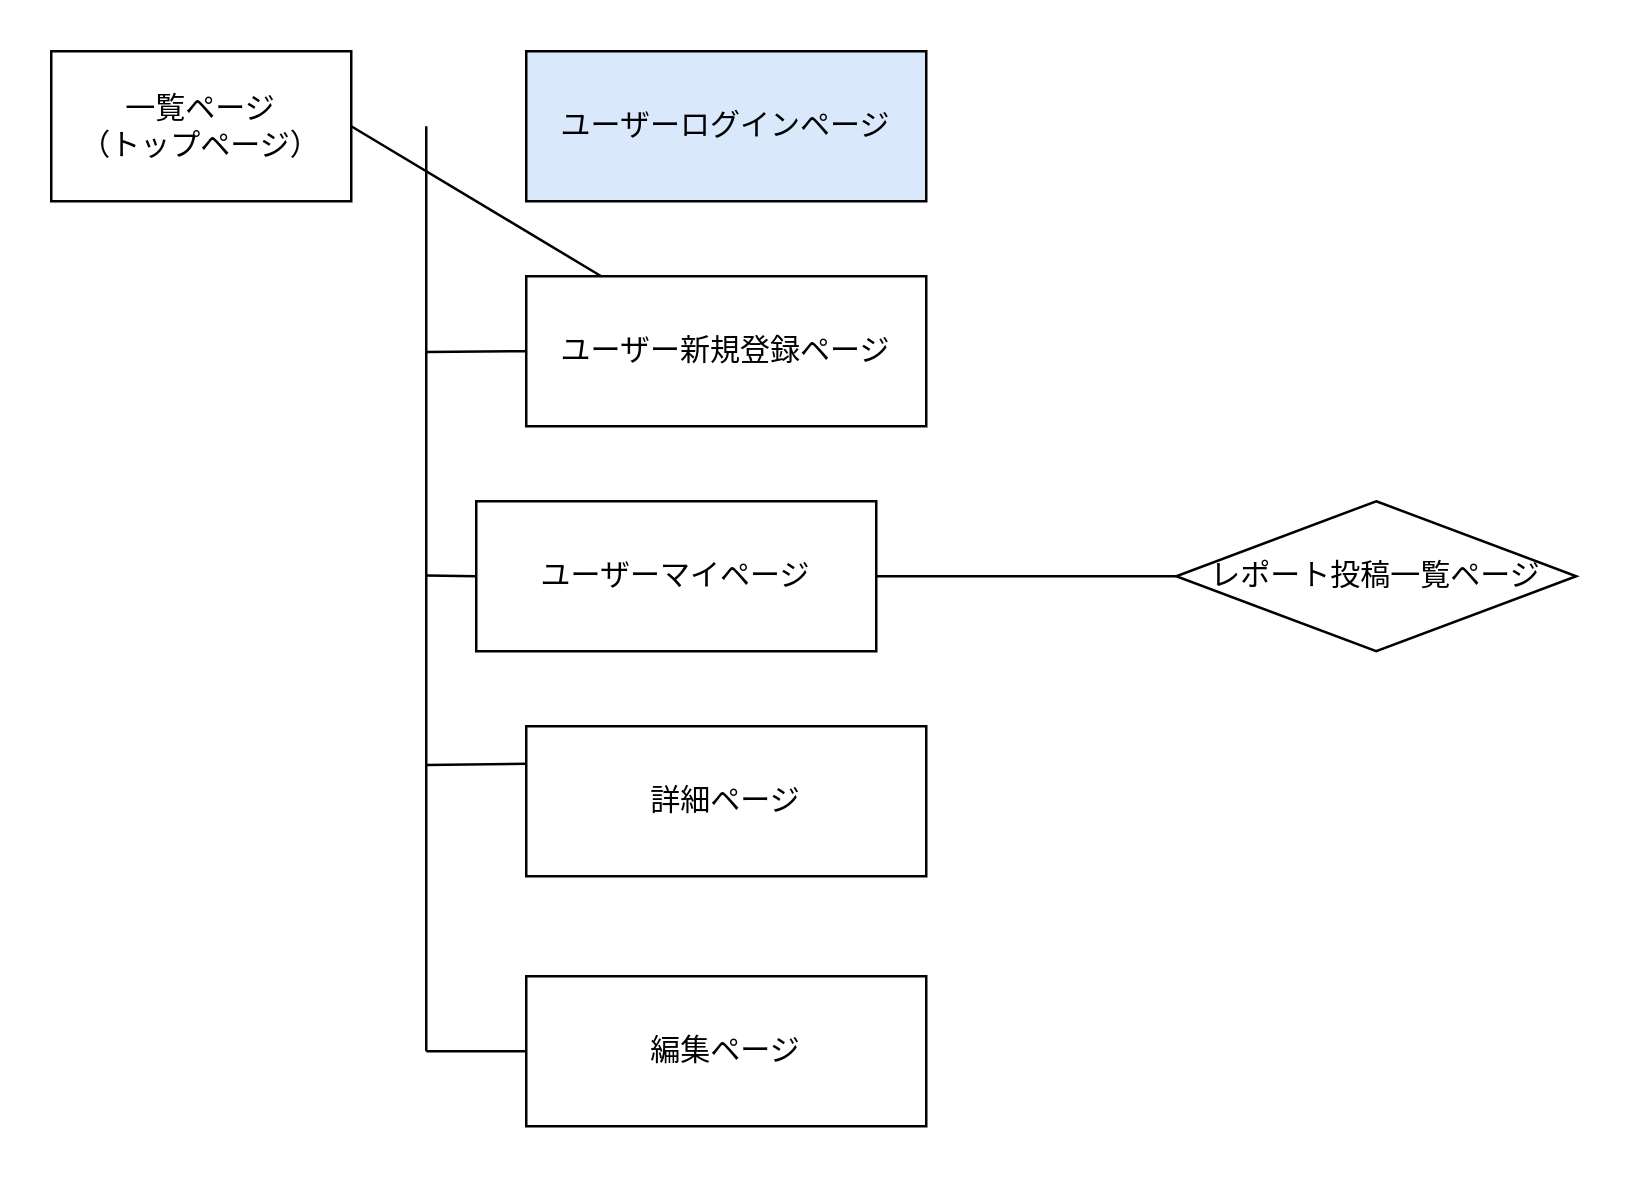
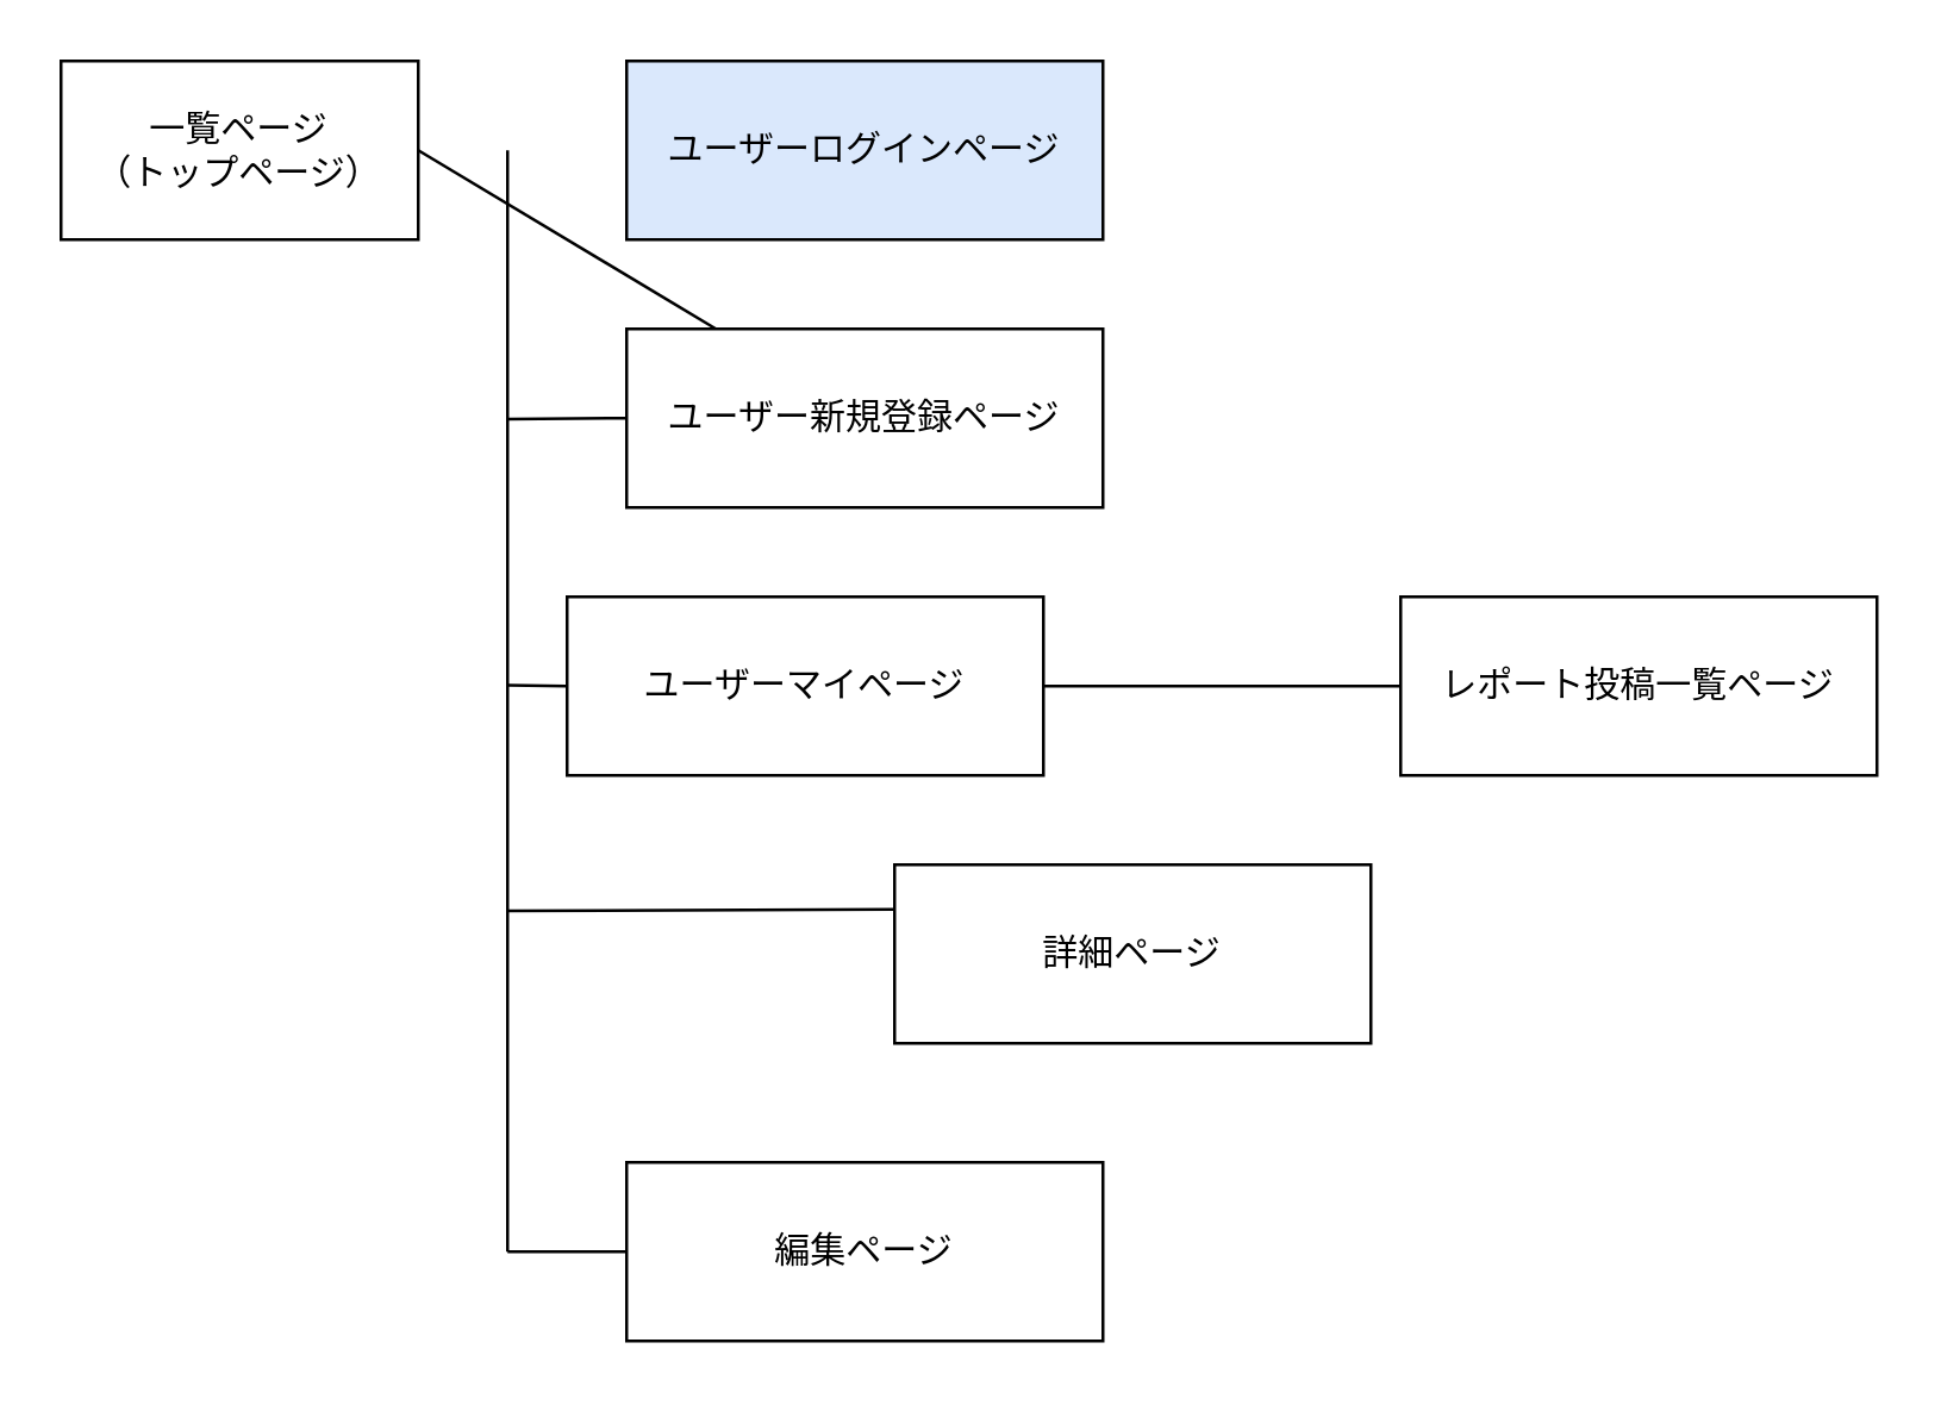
  <mxCell id="0" />
  <mxCell id="1" parent="0" />
  <mxCell id="2" style="edgeStyle=none;html=1;exitX=1;exitY=0.5;exitDx=0;exitDy=0;endArrow=none;endFill=0;" edge="1" parent="1" source="3" target="6"><mxGeometry relative="1" as="geometry" /></mxCell>
  <mxCell id="3" value="一覧ページ&lt;br&gt;（トップページ）" style="rounded=0;whiteSpace=wrap;html=1;" vertex="1" parent="1"><mxGeometry x="20" y="20" width="120" height="60" as="geometry" /></mxCell>
  <mxCell id="4" value="ユーザーログインページ" style="rounded=0;whiteSpace=wrap;html=1;fillColor=#dae8fc;" vertex="1" parent="1"><mxGeometry x="210" y="20" width="160" height="60" as="geometry" /></mxCell>
  <mxCell id="5" style="edgeStyle=none;html=1;exitX=0;exitY=0.5;exitDx=0;exitDy=0;endArrow=none;endFill=0;" edge="1" parent="1" source="6"><mxGeometry relative="1" as="geometry"><mxPoint x="170" y="140.263" as="targetPoint" /></mxGeometry></mxCell>
  <mxCell id="6" value="ユーザー新規登録ページ" style="rounded=0;whiteSpace=wrap;html=1;" vertex="1" parent="1"><mxGeometry x="210" y="110" width="160" height="60" as="geometry" /></mxCell>
  <mxCell id="7" style="edgeStyle=none;html=1;exitX=0;exitY=0.5;exitDx=0;exitDy=0;endArrow=none;endFill=0;" edge="1" parent="1" source="8"><mxGeometry relative="1" as="geometry"><mxPoint x="170" y="229.737" as="targetPoint" /></mxGeometry></mxCell>
  <mxCell id="8" value="ユーザーマイページ" style="rounded=0;whiteSpace=wrap;html=1;" vertex="1" parent="1"><mxGeometry x="190" y="200" width="160" height="60" as="geometry" /></mxCell>
  <mxCell id="9" style="edgeStyle=none;html=1;exitX=0;exitY=0.25;exitDx=0;exitDy=0;endArrow=none;endFill=0;" edge="1" parent="1" source="10"><mxGeometry relative="1" as="geometry"><mxPoint x="170" y="305.526" as="targetPoint" /></mxGeometry></mxCell>
- <mxCell id="10" value="詳細ページ" style="rounded=0;whiteSpace=wrap;html=1;" vertex="1" parent="1"><mxGeometry x="210" y="290" width="160" height="60" as="geometry" /></mxCell>
+ <mxCell id="10" value="詳細ページ" style="rounded=0;whiteSpace=wrap;html=1;" vertex="1" parent="1"><mxGeometry x="300" y="290" width="160" height="60" as="geometry" /></mxCell>
  <mxCell id="11" style="edgeStyle=none;html=1;endArrow=none;endFill=0;" edge="1" parent="1"><mxGeometry relative="1" as="geometry"><mxPoint x="170" y="50" as="sourcePoint" /><mxPoint x="170" y="420" as="targetPoint" /></mxGeometry></mxCell>
  <mxCell id="12" style="edgeStyle=none;html=1;endArrow=none;endFill=0;" edge="1" parent="1" source="13"><mxGeometry relative="1" as="geometry"><mxPoint x="170" y="420" as="targetPoint" /></mxGeometry></mxCell>
  <mxCell id="13" value="編集ページ" style="rounded=0;whiteSpace=wrap;html=1;" vertex="1" parent="1"><mxGeometry x="210" y="390" width="160" height="60" as="geometry" /></mxCell>
  <mxCell id="14" style="edgeStyle=none;html=1;exitX=0;exitY=0.5;exitDx=0;exitDy=0;entryX=1;entryY=0.5;entryDx=0;entryDy=0;endArrow=none;endFill=0;" edge="1" parent="1" source="15" target="8"><mxGeometry relative="1" as="geometry" /></mxCell>
- <mxCell id="15" value="レポート投稿一覧ページ" style="rhombus;whiteSpace=wrap;html=1;" vertex="1" parent="1"><mxGeometry x="470" y="200" width="160" height="60" as="geometry" /></mxCell>
+ <mxCell id="15" value="レポート投稿一覧ページ" style="rounded=0;whiteSpace=wrap;html=1;" vertex="1" parent="1"><mxGeometry x="470" y="200" width="160" height="60" as="geometry" /></mxCell>
